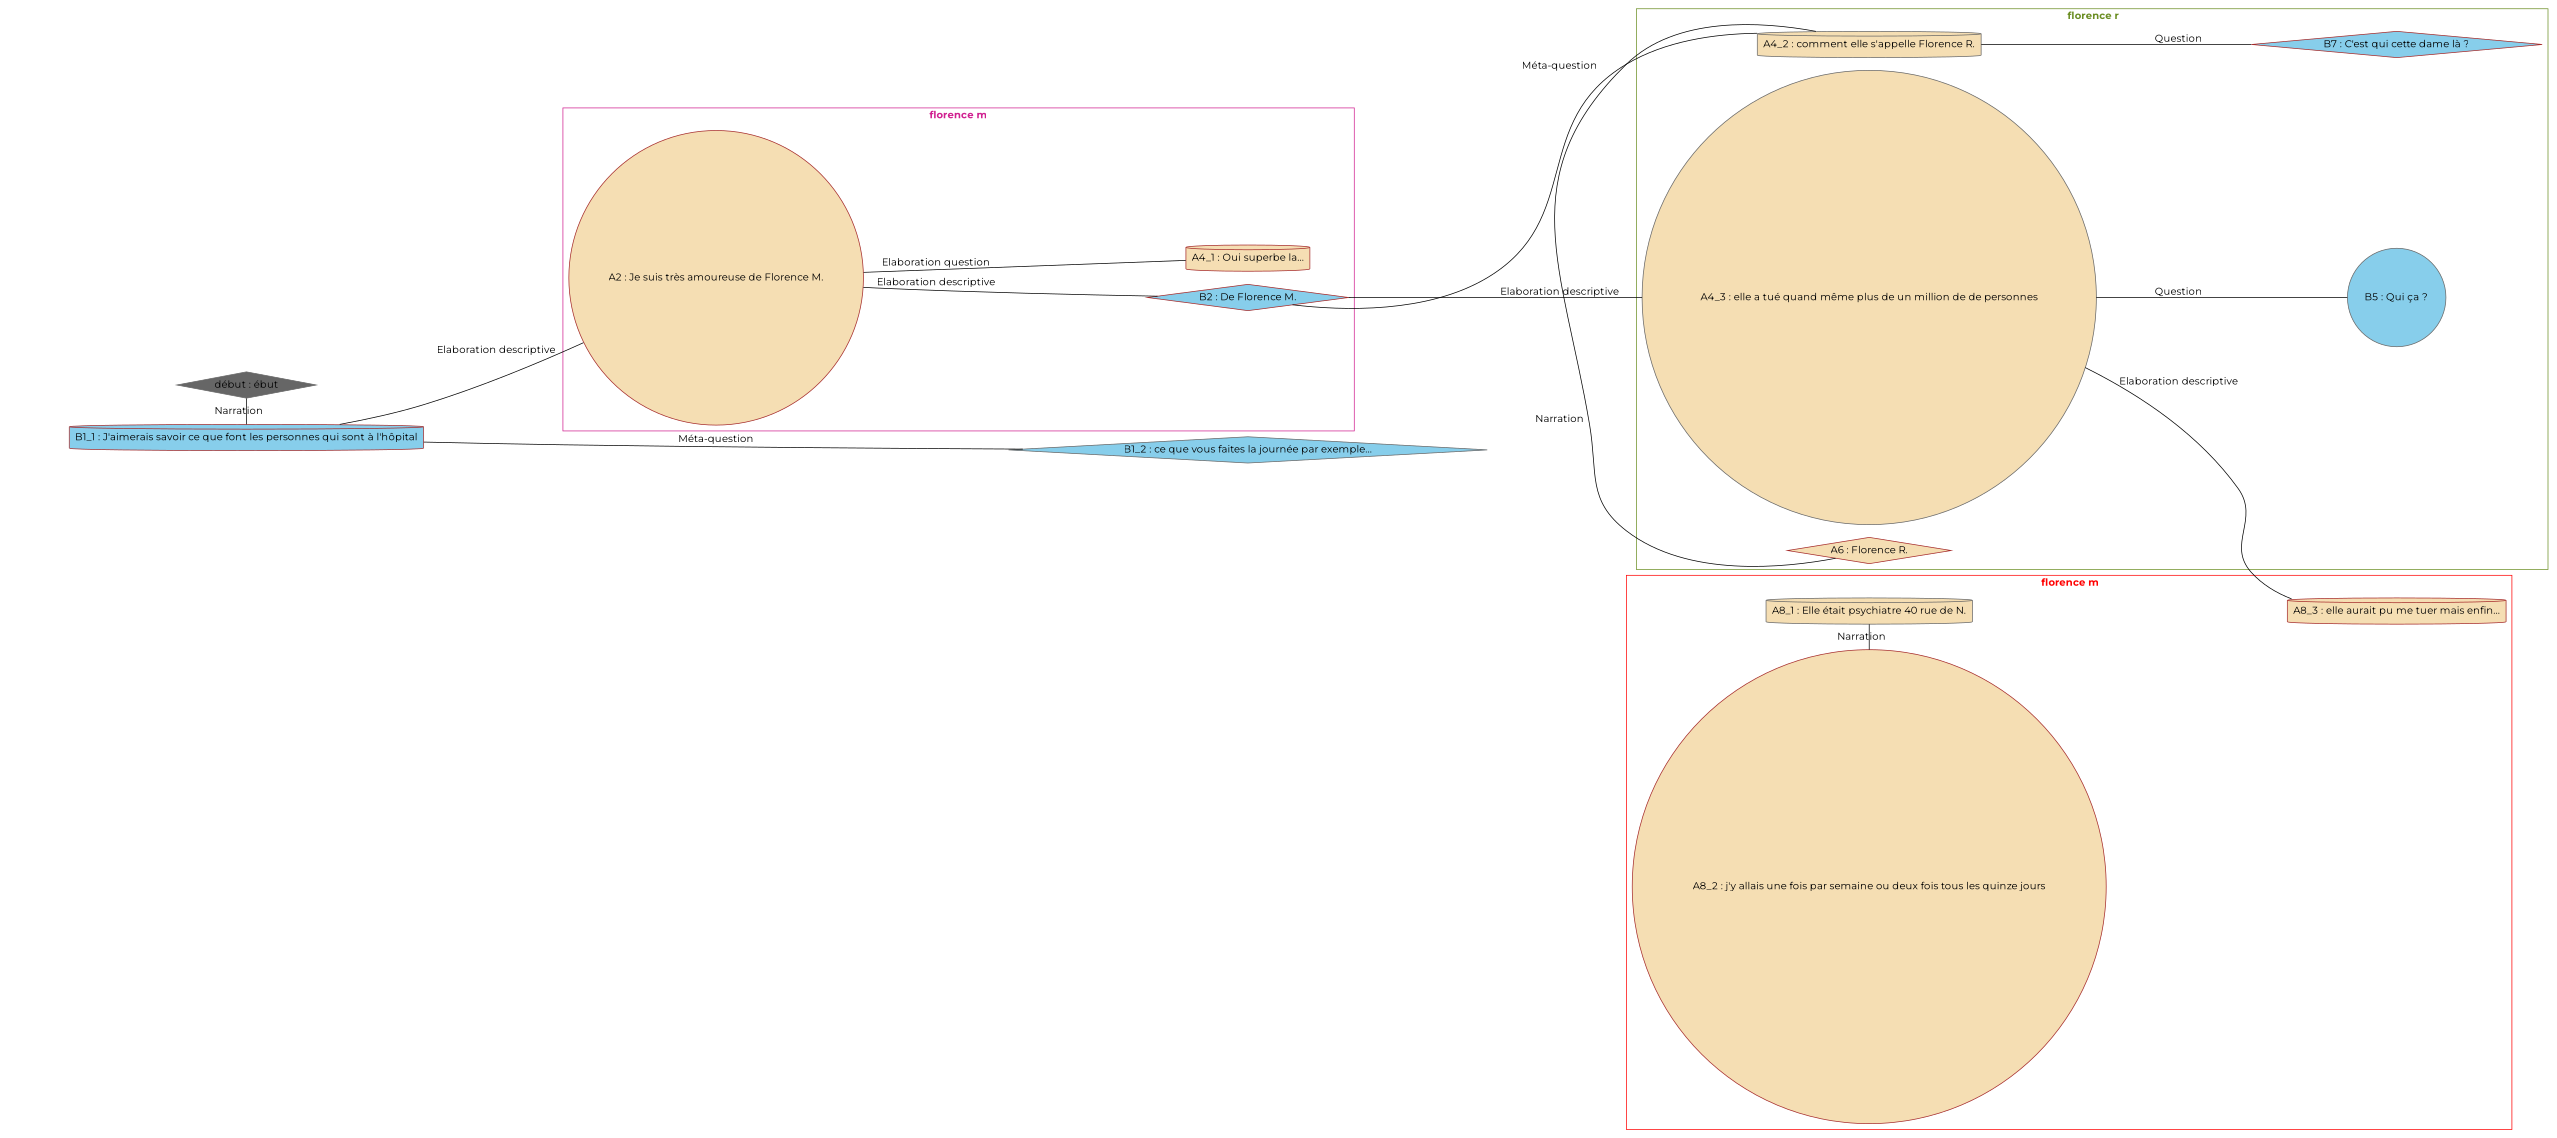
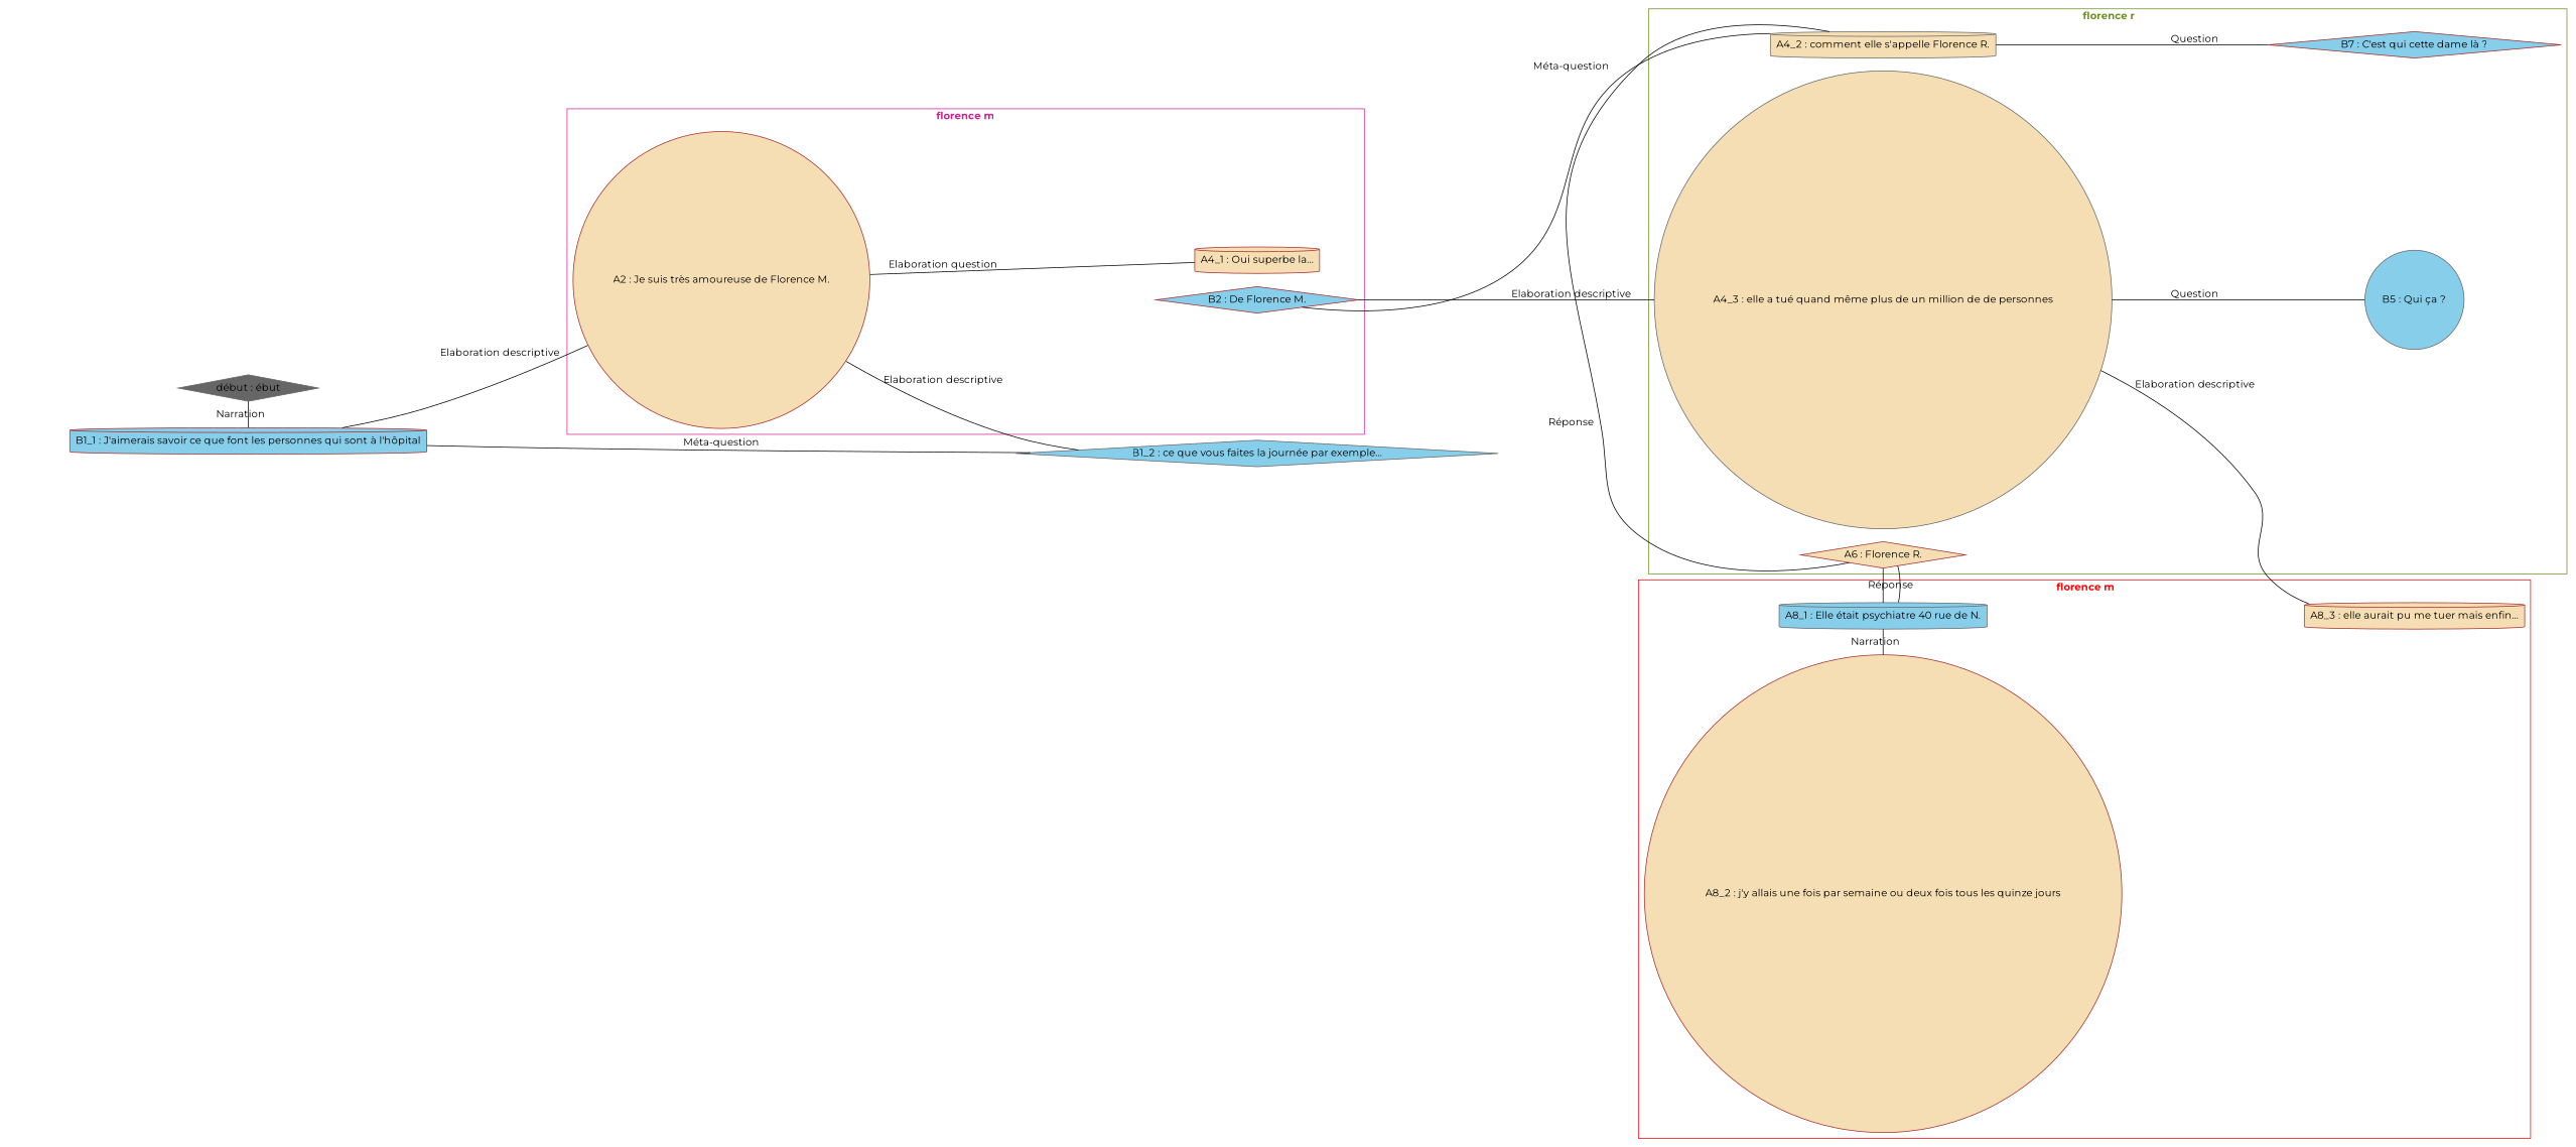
  digraph {
    fontname=Montserrat
    newrank=true
    rankdir=LR
    node [color=brown fillcolor=wheat fontname=Montserrat shape=diamond style=filled]
    edge [dir=none fontname=Montserrat weight=2]
    n1 [label="A2 : Je suis très amoureuse de Florence M." shape=circle]
    n2 [fillcolor=skyblue label="B2 : De Florence M."]
    n3 [label="A4_1 : Oui superbe la..." shape=cylinder]
    n4 [color=gray40 label="A4_2 : comment elle s'appelle Florence R." shape=cylinder]
    n5 [color=gray40 label="A4_3 : elle a tué quand même plus de un million de de personnes" shape=circle]
    n6 [color=gray40 fillcolor=skyblue label="B5 : Qui ça ?" shape=circle]
    n7 [label="A6 : Florence R."]
    n8 [fillcolor=skyblue label="B7 : C'est qui cette dame là ?"]
-   n9 [color=gray40 label="A8_1 : Elle était psychiatre 40 rue de N." shape=cylinder]
+   n9 [color=gray40 fillcolor=skyblue label="A8_1 : Elle était psychiatre 40 rue de N." shape=cylinder]
    n10 [label="A8_2 : j'y allais une fois par semaine ou deux fois tous les quinze jours" shape=circle]
    n11 [label="A8_3 : elle aurait pu me tuer mais enfin..." shape=cylinder]
    zero [shape=box style=invis color="" fillcolor=""]
    n13 [color=gray40 label="début : ébut" fillcolor=""]
    n14 [fillcolor=skyblue label="B1_1 : J'aimerais savoir ce que font les personnes qui sont à l'hôpital" shape=cylinder]
    n15 [color=gray40 fillcolor=skyblue label="B1_2 : ce que vous faites la journée par exemple..."]
    subgraph cluster_1 {
      color=violetred
      fontcolor=violetred
      label=<<B>florence m</B>>
      n1
      n2
      n3
    }
    subgraph cluster_2 {
      color=olivedrab
      fontcolor=olivedrab
      label=<<B> florence r</B>>
      n4
      n5
      n6
      n7
      n8
    }
    subgraph cluster_3 {
      color=red
      fontcolor=red
      label=<<B> florence m</B>>
      n9
      n10
      n11
    }
-   n1 -> n2 [label="Elaboration descriptive"]
+   n1 -> n15 [label="Elaboration descriptive"]
    n1 -> n3 [label="Elaboration question"]
    n2 -> n4 [label="Méta-question"]
    n2 -> n5 [label="Elaboration descriptive"]
    n2 -> n7 [style=invis weight=1 dir=""]
    n2 -> n9 [style=invis weight=1 dir=""]
    n2 -> n10 [style=invis weight=1 dir=""]
-   n4 -> n7 [constraint=false label=Narration weight=""]
+   n4 -> n7 [constraint=false label="Réponse" weight=""]
    n4 -> n8 [label=Question]
    n5 -> n6 [label=Question]
    n5 -> n11 [label="Elaboration descriptive"]
+   n7 -> n9 [constraint=false label="Réponse" weight=""]
    n9 -> n10 [constraint=false label=Narration weight=""]
    zero -> n13 [style=invis dir="" weight=""]
    zero -> n14 [style=invis weight=1 dir=""]
    n13 -> n14 [constraint=false label=Narration weight=""]
    n14 -> n1 [label="Elaboration descriptive"]
    n14 -> n15 [label="Méta-question"]
  }
